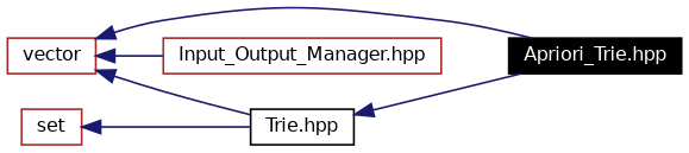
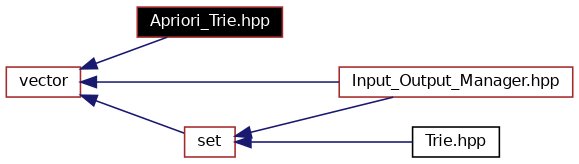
  digraph {
    rankdir=LR
    node [color=brown fontname=Helvetica fontsize=10 shape=record]
    edge [color=midnightblue dir=back fontname=Helvetica fontsize=10 labelfontname=Helvetica labelfontsize=10 style=solid]
-   n1 [color=black fillcolor=black fontcolor=white height=0.2 label="Apriori_Trie.hpp" style=filled width=0.4]
+   n1 [fillcolor=black fontcolor=white height=0.2 label="Apriori_Trie.hpp" style=filled width=0.4]
    n2 [color=black height=0.2 label="Trie.hpp" width=0.4]
    n3 [height=0.2 label=vector width=0.4]
    n4 [height=0.2 label="Input_Output_Manager.hpp" width=0.4]
    n5 [height=0.2 label=set width=0.4]
-   n2 -> n1
    n3 -> n1
-   n3 -> n2
+   n3 -> n5
    n3 -> n4
    n5 -> n2
+   n5 -> n4
  }
